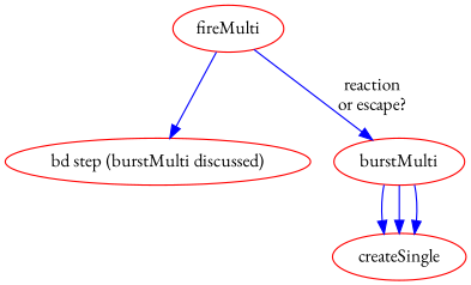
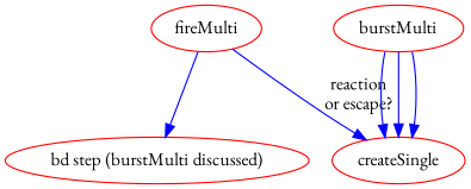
  digraph {
    fontname="EB Garamond"
    node [color=red fontname="EB Garamond"]
    edge [color=blue fontname="EB Garamond"]
    n1 [label="bd step (burstMulti discussed)"]
    fireMulti
    burstMulti
    createSingle
    fireMulti -> n1
-   fireMulti -> burstMulti [label="reaction\nor escape?"]
+   fireMulti -> createSingle [label="reaction\nor escape?"]
    burstMulti -> createSingle
    burstMulti -> createSingle
    burstMulti -> createSingle
  }
